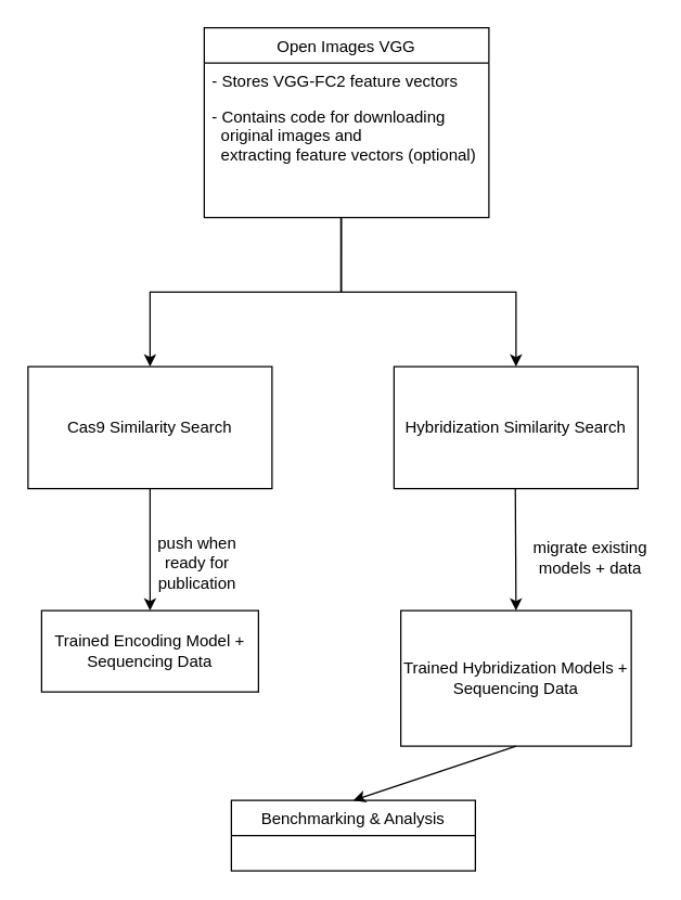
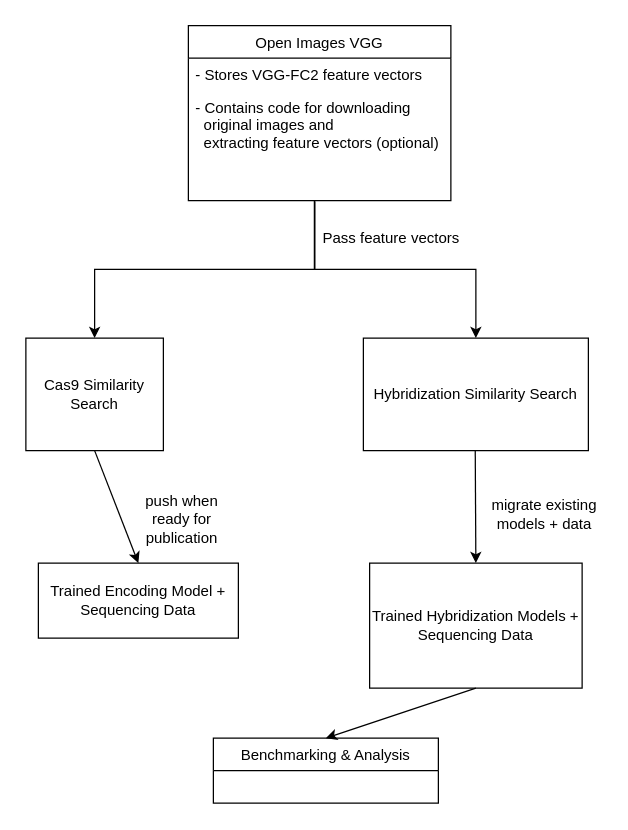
  <mxCell id="0" />
  <mxCell id="1" parent="0" />
- <mxCell id="2" value="&lt;div&gt;Cas9 Similarity Search&lt;/div&gt;" style="rounded=0;whiteSpace=wrap;html=1;" parent="1" vertex="1"><mxGeometry x="20" y="270" width="180" height="90" as="geometry" /></mxCell>
+ <mxCell id="2" value="&lt;div&gt;Cas9 Similarity Search&lt;/div&gt;" style="rounded=0;whiteSpace=wrap;html=1;" parent="1" vertex="1"><mxGeometry x="20" y="270" width="110" height="90" as="geometry" /></mxCell>
  <mxCell id="3" value="&lt;div&gt;Hybridization Similarity Search&lt;/div&gt;" style="rounded=0;whiteSpace=wrap;html=1;" parent="1" vertex="1"><mxGeometry x="290" y="270" width="180" height="90" as="geometry" /></mxCell>
  <mxCell id="4" style="edgeStyle=orthogonalEdgeStyle;rounded=0;orthogonalLoop=1;jettySize=auto;html=1;exitX=0.482;exitY=1.005;exitDx=0;exitDy=0;exitPerimeter=0;" parent="1" source="14" target="2" edge="1"><mxGeometry relative="1" as="geometry"><mxPoint x="245" y="190" as="sourcePoint" /></mxGeometry></mxCell>
  <mxCell id="5" style="edgeStyle=orthogonalEdgeStyle;rounded=0;orthogonalLoop=1;jettySize=auto;html=1;exitX=0.48;exitY=1.004;exitDx=0;exitDy=0;exitPerimeter=0;" parent="1" source="14" target="3" edge="1"><mxGeometry relative="1" as="geometry"><mxPoint x="245" y="190" as="sourcePoint" /><mxPoint x="120" y="280" as="targetPoint" /></mxGeometry></mxCell>
  <mxCell id="6" value="&lt;div&gt;Trained Hybridization Models + Sequencing Data&lt;br&gt;&lt;/div&gt;" style="rounded=0;whiteSpace=wrap;html=1;" parent="1" vertex="1"><mxGeometry x="295" y="450" width="170" height="100" as="geometry" /></mxCell>
  <mxCell id="7" value="&lt;div&gt;Trained Encoding Model + Sequencing Data&lt;br&gt;&lt;/div&gt;" style="rounded=0;whiteSpace=wrap;html=1;" parent="1" vertex="1"><mxGeometry x="30" y="450" width="160" height="60" as="geometry" /></mxCell>
  <mxCell id="8" value="" style="endArrow=classic;html=1;exitX=0.5;exitY=1;exitDx=0;exitDy=0;" parent="1" source="2" edge="1"><mxGeometry width="50" height="50" relative="1" as="geometry"><mxPoint x="270" y="500" as="sourcePoint" /><mxPoint x="110" y="450" as="targetPoint" /></mxGeometry></mxCell>
  <mxCell id="9" value="" style="endArrow=classic;html=1;exitX=0.5;exitY=1;exitDx=0;exitDy=0;entryX=0.5;entryY=0;entryDx=0;entryDy=0;" parent="1" target="6" edge="1"><mxGeometry width="50" height="50" relative="1" as="geometry"><mxPoint x="379.5" y="360" as="sourcePoint" /><mxPoint x="380" y="440" as="targetPoint" /></mxGeometry></mxCell>
  <mxCell id="10" value="push when ready for publication" style="text;html=1;strokeColor=none;fillColor=none;align=center;verticalAlign=middle;whiteSpace=wrap;rounded=0;" parent="1" vertex="1"><mxGeometry x="100" y="405" width="90" height="20" as="geometry" /></mxCell>
  <mxCell id="11" value="migrate existing models + data" style="text;html=1;strokeColor=none;fillColor=none;align=center;verticalAlign=middle;whiteSpace=wrap;rounded=0;" parent="1" vertex="1"><mxGeometry x="390" y="410" width="90" as="geometry" /></mxCell>
  <mxCell id="12" value="Open Images VGG" style="swimlane;fontStyle=0;childLayout=stackLayout;horizontal=1;startSize=26;horizontalStack=0;resizeParent=1;resizeParentMax=0;resizeLast=0;collapsible=1;marginBottom=0;" parent="1" vertex="1"><mxGeometry x="150" y="20" width="210" height="140" as="geometry" /></mxCell>
  <mxCell id="13" value="- Stores VGG-FC2 feature vectors" style="text;strokeColor=none;fillColor=none;align=left;verticalAlign=top;spacingLeft=4;spacingRight=4;overflow=hidden;rotatable=0;points=[[0,0.5],[1,0.5]];portConstraint=eastwest;" parent="12" vertex="1"><mxGeometry y="26" width="210" height="26" as="geometry" /></mxCell>
  <mxCell id="14" value="- Contains code for downloading&#10;  original images and&#10;  extracting feature vectors (optional)&#10;&#10;" style="text;strokeColor=none;fillColor=none;align=left;verticalAlign=top;spacingLeft=4;spacingRight=4;overflow=hidden;rotatable=0;points=[[0,0.5],[1,0.5]];portConstraint=eastwest;" parent="12" vertex="1"><mxGeometry y="52" width="210" height="88" as="geometry" /></mxCell>
+ <mxCell id="15" value="Pass feature vectors" style="text;html=1;strokeColor=none;fillColor=none;align=center;verticalAlign=middle;whiteSpace=wrap;rounded=0;" parent="1" vertex="1"><mxGeometry x="255" y="180" width="115" height="20" as="geometry" /></mxCell>
  <mxCell id="16" value="Benchmarking &amp; Analysis" style="swimlane;fontStyle=0;childLayout=stackLayout;horizontal=1;startSize=26;horizontalStack=0;resizeParent=1;resizeParentMax=0;resizeLast=0;collapsible=1;marginBottom=0;" vertex="1" parent="1"><mxGeometry x="170" y="590" width="180" height="52" as="geometry" /></mxCell>
  <mxCell id="17" value="" style="endArrow=classic;html=1;exitX=0.5;exitY=1;exitDx=0;exitDy=0;" edge="1" parent="1" source="6"><mxGeometry width="50" height="50" relative="1" as="geometry"><mxPoint x="310" y="420" as="sourcePoint" /><mxPoint x="260" y="590" as="targetPoint" /></mxGeometry></mxCell>
